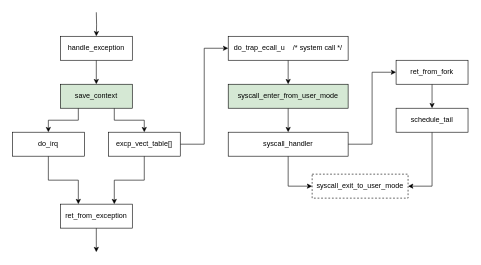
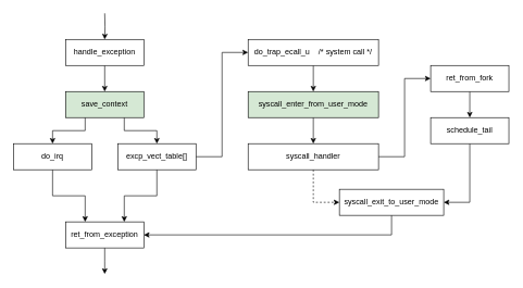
  <mxCell id="0" />
  <mxCell id="1" parent="0" />
  <mxCell id="2" style="edgeStyle=orthogonalEdgeStyle;rounded=0;orthogonalLoop=1;jettySize=auto;html=1;exitX=0.5;exitY=1;exitDx=0;exitDy=0;entryX=0.5;entryY=0;entryDx=0;entryDy=0;" parent="1" source="3" target="6" edge="1"><mxGeometry relative="1" as="geometry" /></mxCell>
  <mxCell id="3" value="handle_exception" style="rounded=0;whiteSpace=wrap;html=1;" parent="1" vertex="1"><mxGeometry x="100" y="60" width="120" height="40" as="geometry" /></mxCell>
  <mxCell id="4" style="edgeStyle=orthogonalEdgeStyle;rounded=0;orthogonalLoop=1;jettySize=auto;html=1;exitX=0.25;exitY=1;exitDx=0;exitDy=0;entryX=0.5;entryY=0;entryDx=0;entryDy=0;" parent="1" source="6" target="8" edge="1"><mxGeometry relative="1" as="geometry" /></mxCell>
  <mxCell id="5" style="edgeStyle=orthogonalEdgeStyle;rounded=0;orthogonalLoop=1;jettySize=auto;html=1;exitX=0.75;exitY=1;exitDx=0;exitDy=0;entryX=0.5;entryY=0;entryDx=0;entryDy=0;" parent="1" source="6" target="11" edge="1"><mxGeometry relative="1" as="geometry" /></mxCell>
  <mxCell id="6" value="save_context" style="rounded=0;whiteSpace=wrap;html=1;fillColor=#d5e8d4;" parent="1" vertex="1"><mxGeometry x="100" y="140" width="120" height="40" as="geometry" /></mxCell>
  <mxCell id="7" style="edgeStyle=orthogonalEdgeStyle;rounded=0;orthogonalLoop=1;jettySize=auto;html=1;exitX=0.5;exitY=1;exitDx=0;exitDy=0;entryX=0.25;entryY=0;entryDx=0;entryDy=0;" parent="1" source="8" target="13" edge="1"><mxGeometry relative="1" as="geometry" /></mxCell>
  <mxCell id="8" value="do_irq" style="rounded=0;whiteSpace=wrap;html=1;" parent="1" vertex="1"><mxGeometry x="20" y="220" width="120" height="40" as="geometry" /></mxCell>
  <mxCell id="9" style="edgeStyle=orthogonalEdgeStyle;rounded=0;orthogonalLoop=1;jettySize=auto;html=1;exitX=0.5;exitY=1;exitDx=0;exitDy=0;entryX=0.75;entryY=0;entryDx=0;entryDy=0;" parent="1" source="11" target="13" edge="1"><mxGeometry relative="1" as="geometry" /></mxCell>
  <mxCell id="10" style="edgeStyle=orthogonalEdgeStyle;rounded=0;orthogonalLoop=1;jettySize=auto;html=1;exitX=1;exitY=0.5;exitDx=0;exitDy=0;entryX=0;entryY=0.5;entryDx=0;entryDy=0;" parent="1" source="11" target="22" edge="1"><mxGeometry relative="1" as="geometry" /></mxCell>
  <mxCell id="11" value="excp_vect_table[]" style="rounded=0;whiteSpace=wrap;html=1;" parent="1" vertex="1"><mxGeometry x="180" y="220" width="120" height="40" as="geometry" /></mxCell>
  <mxCell id="12" style="edgeStyle=orthogonalEdgeStyle;rounded=0;orthogonalLoop=1;jettySize=auto;html=1;exitX=0.5;exitY=1;exitDx=0;exitDy=0;entryX=0.5;entryY=0;entryDx=0;entryDy=0;" parent="1" source="13" edge="1"><mxGeometry relative="1" as="geometry"><mxPoint x="160" y="420" as="targetPoint" /></mxGeometry></mxCell>
  <mxCell id="13" value="ret_from_exception" style="rounded=0;whiteSpace=wrap;html=1;" parent="1" vertex="1"><mxGeometry x="100" y="340" width="120" height="40" as="geometry" /></mxCell>
  <mxCell id="14" style="edgeStyle=orthogonalEdgeStyle;rounded=0;orthogonalLoop=1;jettySize=auto;html=1;exitX=0.5;exitY=1;exitDx=0;exitDy=0;entryX=0.5;entryY=0;entryDx=0;entryDy=0;" parent="1" source="15" target="17" edge="1"><mxGeometry relative="1" as="geometry" /></mxCell>
  <mxCell id="15" value="ret_from_fork" style="rounded=0;whiteSpace=wrap;html=1;" parent="1" vertex="1"><mxGeometry x="660" y="100" width="120" height="40" as="geometry" /></mxCell>
  <mxCell id="16" style="edgeStyle=orthogonalEdgeStyle;rounded=0;orthogonalLoop=1;jettySize=auto;html=1;exitX=0.5;exitY=1;exitDx=0;exitDy=0;entryX=1;entryY=0.5;entryDx=0;entryDy=0;" parent="1" source="17" target="19" edge="1"><mxGeometry relative="1" as="geometry" /></mxCell>
  <mxCell id="17" value="schedule_tail" style="rounded=0;whiteSpace=wrap;html=1;" parent="1" vertex="1"><mxGeometry x="660" y="180" width="120" height="40" as="geometry" /></mxCell>
- <mxCell id="19" value="syscall_exit_to_user_mode" style="rounded=0;whiteSpace=wrap;html=1;dashed=1;" parent="1" vertex="1"><mxGeometry x="520" y="290" width="160" height="40" as="geometry" /></mxCell>
+ <mxCell id="18" style="edgeStyle=orthogonalEdgeStyle;rounded=0;orthogonalLoop=1;jettySize=auto;html=1;exitX=0.5;exitY=1;exitDx=0;exitDy=0;entryX=1;entryY=0.5;entryDx=0;entryDy=0;" parent="1" source="19" target="13" edge="1"><mxGeometry relative="1" as="geometry" /></mxCell>
+ <mxCell id="19" value="syscall_exit_to_user_mode" style="rounded=0;whiteSpace=wrap;html=1;" parent="1" vertex="1"><mxGeometry x="520" y="290" width="160" height="40" as="geometry" /></mxCell>
  <mxCell id="20" style="edgeStyle=orthogonalEdgeStyle;rounded=0;orthogonalLoop=1;jettySize=auto;html=1;entryX=0.5;entryY=0;entryDx=0;entryDy=0;" parent="1" target="3" edge="1"><mxGeometry relative="1" as="geometry"><mxPoint x="160" y="20" as="sourcePoint" /></mxGeometry></mxCell>
  <mxCell id="21" style="edgeStyle=orthogonalEdgeStyle;rounded=0;orthogonalLoop=1;jettySize=auto;html=1;exitX=0.5;exitY=1;exitDx=0;exitDy=0;entryX=0.5;entryY=0;entryDx=0;entryDy=0;" parent="1" source="22" target="24" edge="1"><mxGeometry relative="1" as="geometry" /></mxCell>
  <mxCell id="22" value="do_trap_ecall_u&amp;nbsp; &amp;nbsp; /* system call */" style="rounded=0;whiteSpace=wrap;html=1;" parent="1" vertex="1"><mxGeometry x="380" y="60" width="200" height="40" as="geometry" /></mxCell>
  <mxCell id="23" style="edgeStyle=orthogonalEdgeStyle;rounded=0;orthogonalLoop=1;jettySize=auto;html=1;exitX=0.5;exitY=1;exitDx=0;exitDy=0;entryX=0.5;entryY=0;entryDx=0;entryDy=0;" parent="1" source="24" target="27" edge="1"><mxGeometry relative="1" as="geometry" /></mxCell>
  <mxCell id="24" value="syscall_enter_from_user_mode" style="rounded=0;whiteSpace=wrap;html=1;fillColor=#d5e8d4;" parent="1" vertex="1"><mxGeometry x="380" y="140" width="200" height="40" as="geometry" /></mxCell>
  <mxCell id="25" style="edgeStyle=orthogonalEdgeStyle;rounded=0;orthogonalLoop=1;jettySize=auto;html=1;exitX=1;exitY=0.5;exitDx=0;exitDy=0;entryX=0;entryY=0.5;entryDx=0;entryDy=0;dashed=0;" parent="1" source="27" target="15" edge="1"><mxGeometry relative="1" as="geometry" /></mxCell>
- <mxCell id="26" style="edgeStyle=orthogonalEdgeStyle;rounded=0;orthogonalLoop=1;jettySize=auto;html=1;entryX=0;entryY=0.5;entryDx=0;entryDy=0;" parent="1" source="27" target="19" edge="1"><mxGeometry relative="1" as="geometry" /></mxCell>
+ <mxCell id="26" style="edgeStyle=orthogonalEdgeStyle;rounded=0;orthogonalLoop=1;jettySize=auto;html=1;entryX=0;entryY=0.5;entryDx=0;entryDy=0;dashed=1;" parent="1" source="27" target="19" edge="1"><mxGeometry relative="1" as="geometry" /></mxCell>
  <mxCell id="27" value="syscall_handler" style="rounded=0;whiteSpace=wrap;html=1;" parent="1" vertex="1"><mxGeometry x="380" y="220" width="200" height="40" as="geometry" /></mxCell>
